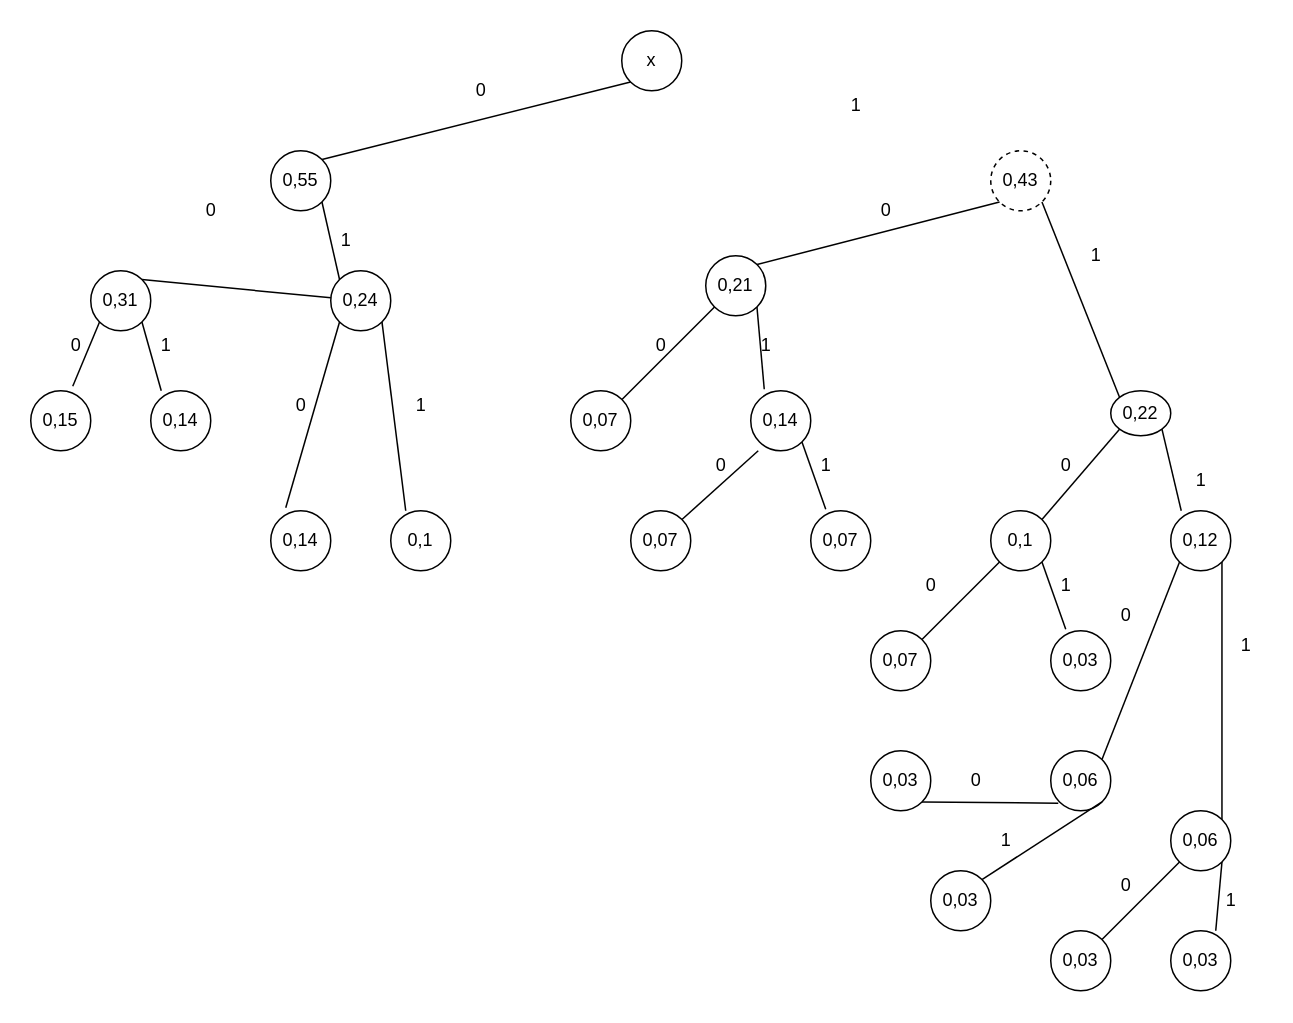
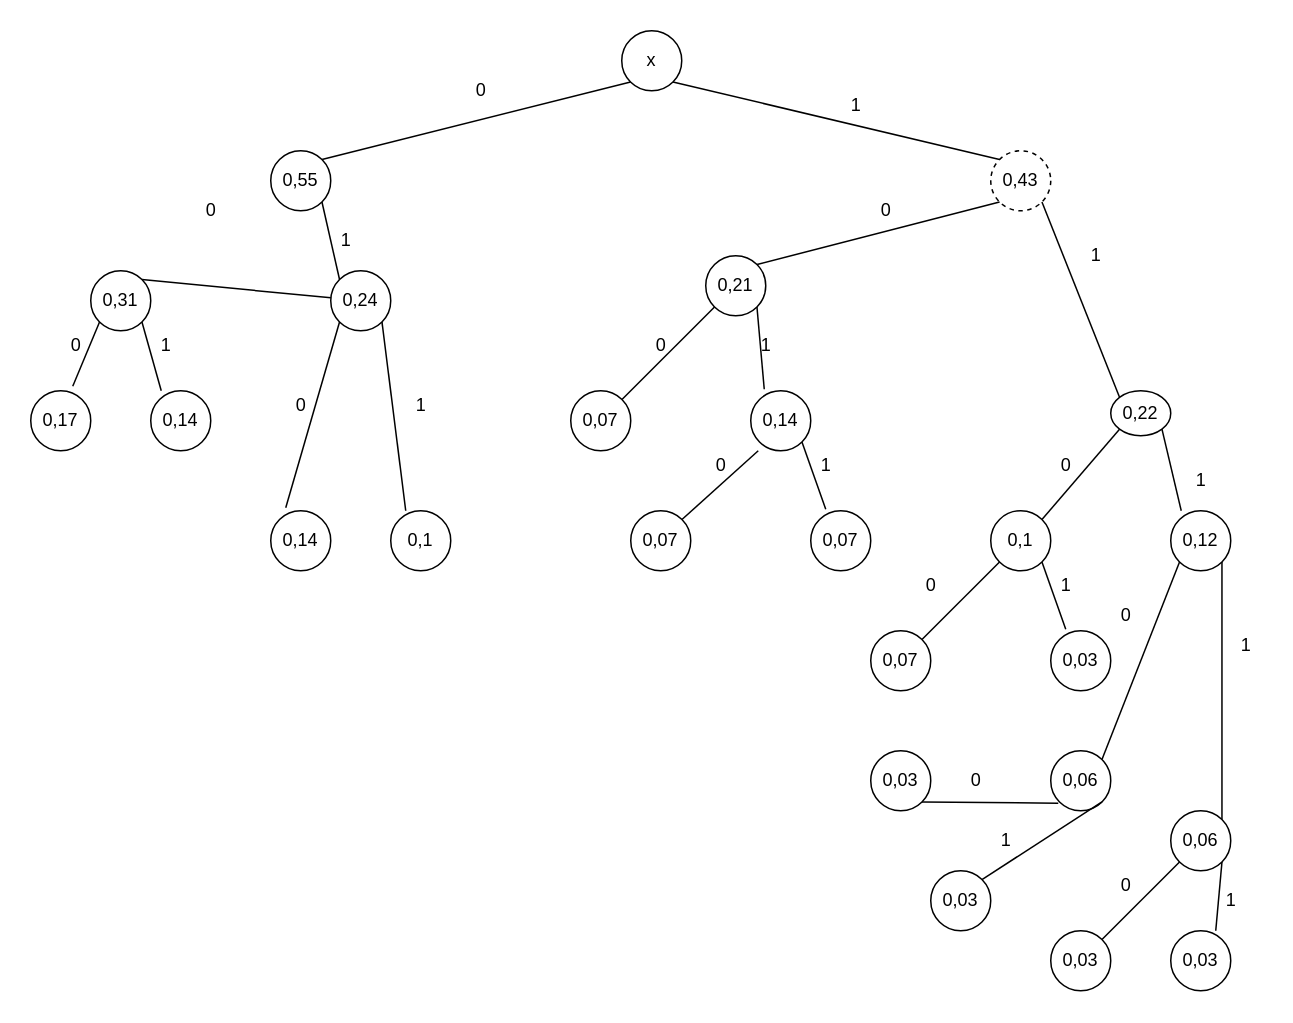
  <mxCell id="0" />
  <mxCell id="1" parent="0" />
  <mxCell id="2" value="x" style="ellipse;whiteSpace=wrap;html=1;aspect=fixed;" vertex="1" parent="1"><mxGeometry x="414" width="40" height="40" as="geometry" y="20" /></mxCell>
  <mxCell id="3" value="" style="endArrow=none;html=1;exitX=1;exitY=0;exitDx=0;exitDy=0;entryX=0;entryY=1;entryDx=0;entryDy=0;" edge="1" parent="1" source="7" target="2"><mxGeometry width="50" height="50" relative="1" as="geometry"><mxPoint x="220" y="100" as="sourcePoint" /><mxPoint x="414" y="60" as="targetPoint" /></mxGeometry></mxCell>
+ <mxCell id="4" value="" style="endArrow=none;html=1;exitX=0;exitY=0;exitDx=0;exitDy=0;entryX=1;entryY=1;entryDx=0;entryDy=0;" edge="1" parent="1" source="8" target="2"><mxGeometry width="50" height="50" relative="1" as="geometry"><mxPoint x="660" y="100" as="sourcePoint" /><mxPoint x="459" y="60" as="targetPoint" /></mxGeometry></mxCell>
  <mxCell id="5" value="0" style="text;html=1;align=center;verticalAlign=middle;resizable=0;points=[];autosize=1;" vertex="1" parent="1"><mxGeometry x="310" y="50" width="20" height="20" as="geometry" /></mxCell>
  <mxCell id="6" value="1" style="text;html=1;align=center;verticalAlign=middle;resizable=0;points=[];autosize=1;" vertex="1" parent="1"><mxGeometry x="560" y="60" width="20" height="20" as="geometry" /></mxCell>
  <mxCell id="7" value="0,55" style="ellipse;whiteSpace=wrap;html=1;aspect=fixed;" vertex="1" parent="1"><mxGeometry x="180" y="100" width="40" height="40" as="geometry" /></mxCell>
  <mxCell id="8" value="0,43" style="ellipse;whiteSpace=wrap;html=1;aspect=fixed;dashed=1;" vertex="1" parent="1"><mxGeometry x="660" y="100" width="40" height="40" as="geometry" /></mxCell>
  <mxCell id="9" value="" style="endArrow=none;html=1;entryX=0;entryY=1;entryDx=0;entryDy=0;exitX=1;exitY=0;exitDx=0;exitDy=0;" edge="1" parent="1" source="13" target="8"><mxGeometry width="50" height="50" relative="1" as="geometry"><mxPoint x="500" y="180" as="sourcePoint" /><mxPoint x="660" y="140" as="targetPoint" /></mxGeometry></mxCell>
  <mxCell id="10" value="" style="endArrow=none;html=1;entryX=1;entryY=1;entryDx=0;entryDy=0;exitX=0;exitY=0;exitDx=0;exitDy=0;" edge="1" parent="1" source="14" target="8"><mxGeometry width="50" height="50" relative="1" as="geometry"><mxPoint x="740" y="260" as="sourcePoint" /><mxPoint x="700" y="140" as="targetPoint" /></mxGeometry></mxCell>
  <mxCell id="11" value="0" style="text;html=1;align=center;verticalAlign=middle;resizable=0;points=[];autosize=1;" vertex="1" parent="1"><mxGeometry x="580" y="130" width="20" height="20" as="geometry" /></mxCell>
  <mxCell id="12" value="1" style="text;html=1;align=center;verticalAlign=middle;resizable=0;points=[];autosize=1;" vertex="1" parent="1"><mxGeometry x="720" y="160" width="20" height="20" as="geometry" /></mxCell>
  <mxCell id="13" value="0,21" style="ellipse;whiteSpace=wrap;html=1;aspect=fixed;" vertex="1" parent="1"><mxGeometry x="470" y="170" width="40" height="40" as="geometry" /></mxCell>
  <mxCell id="14" value="0,22" style="ellipse;whiteSpace=wrap;html=1;aspect=fixed;" vertex="1" parent="1"><mxGeometry x="740" y="260" width="40" height="30" as="geometry" /></mxCell>
  <mxCell id="15" value="" style="endArrow=none;html=1;exitX=1;exitY=0;exitDx=0;exitDy=0;entryX=0;entryY=1;entryDx=0;entryDy=0;" edge="1" parent="1" source="17" target="13"><mxGeometry width="50" height="50" relative="1" as="geometry"><mxPoint x="420" y="260" as="sourcePoint" /><mxPoint x="460" y="220" as="targetPoint" /></mxGeometry></mxCell>
  <mxCell id="16" value="" style="endArrow=none;html=1;entryX=1;entryY=1;entryDx=0;entryDy=0;exitX=0.225;exitY=-0.025;exitDx=0;exitDy=0;exitPerimeter=0;" edge="1" parent="1" source="18" target="13"><mxGeometry width="50" height="50" relative="1" as="geometry"><mxPoint x="500" y="260" as="sourcePoint" /><mxPoint x="500" y="220" as="targetPoint" /></mxGeometry></mxCell>
  <mxCell id="17" value="0,07" style="ellipse;whiteSpace=wrap;html=1;aspect=fixed;" vertex="1" parent="1"><mxGeometry x="380" y="260" width="40" height="40" as="geometry" /></mxCell>
  <mxCell id="18" value="0,14" style="ellipse;whiteSpace=wrap;html=1;aspect=fixed;" vertex="1" parent="1"><mxGeometry x="500" y="260" width="40" height="40" as="geometry" /></mxCell>
  <mxCell id="19" value="" style="endArrow=none;html=1;exitX=1;exitY=0;exitDx=0;exitDy=0;" edge="1" parent="1" source="21"><mxGeometry width="50" height="50" relative="1" as="geometry"><mxPoint x="460" y="340" as="sourcePoint" /><mxPoint x="505" y="300" as="targetPoint" /></mxGeometry></mxCell>
  <mxCell id="20" value="" style="endArrow=none;html=1;entryX=1;entryY=1;entryDx=0;entryDy=0;" edge="1" parent="1" target="18"><mxGeometry width="50" height="50" relative="1" as="geometry"><mxPoint x="550" y="339" as="sourcePoint" /><mxPoint x="540" y="300" as="targetPoint" /></mxGeometry></mxCell>
  <mxCell id="21" value="0,07" style="ellipse;whiteSpace=wrap;html=1;aspect=fixed;" vertex="1" parent="1"><mxGeometry x="420" y="340" width="40" height="40" as="geometry" /></mxCell>
  <mxCell id="22" value="0,07" style="ellipse;whiteSpace=wrap;html=1;aspect=fixed;" vertex="1" parent="1"><mxGeometry x="540" y="340" width="40" height="40" as="geometry" /></mxCell>
  <mxCell id="23" value="" style="endArrow=none;html=1;entryX=0;entryY=1;entryDx=0;entryDy=0;exitX=1;exitY=0;exitDx=0;exitDy=0;" edge="1" parent="1" source="25" target="14"><mxGeometry width="50" height="50" relative="1" as="geometry"><mxPoint x="700" y="340" as="sourcePoint" /><mxPoint x="740" y="300" as="targetPoint" /></mxGeometry></mxCell>
  <mxCell id="24" value="" style="endArrow=none;html=1;entryX=1;entryY=1;entryDx=0;entryDy=0;exitX=0.175;exitY=0;exitDx=0;exitDy=0;exitPerimeter=0;" edge="1" parent="1" source="26" target="14"><mxGeometry width="50" height="50" relative="1" as="geometry"><mxPoint x="780" y="340" as="sourcePoint" /><mxPoint x="780" y="300" as="targetPoint" /></mxGeometry></mxCell>
  <mxCell id="25" value="0,1" style="ellipse;whiteSpace=wrap;html=1;aspect=fixed;" vertex="1" parent="1"><mxGeometry x="660" y="340" width="40" height="40" as="geometry" /></mxCell>
  <mxCell id="26" value="0,12" style="ellipse;whiteSpace=wrap;html=1;aspect=fixed;" vertex="1" parent="1"><mxGeometry x="780" y="340" width="40" height="40" as="geometry" /></mxCell>
  <mxCell id="27" value="" style="endArrow=none;html=1;entryX=0;entryY=1;entryDx=0;entryDy=0;exitX=1;exitY=0;exitDx=0;exitDy=0;" edge="1" parent="1" source="29" target="25"><mxGeometry width="50" height="50" relative="1" as="geometry"><mxPoint x="620" y="420" as="sourcePoint" /><mxPoint x="660" y="380" as="targetPoint" /></mxGeometry></mxCell>
  <mxCell id="28" value="" style="endArrow=none;html=1;entryX=1;entryY=1;entryDx=0;entryDy=0;" edge="1" parent="1" target="25"><mxGeometry width="50" height="50" relative="1" as="geometry"><mxPoint x="710" y="419" as="sourcePoint" /><mxPoint x="700" y="380" as="targetPoint" /></mxGeometry></mxCell>
  <mxCell id="29" value="0,07" style="ellipse;whiteSpace=wrap;html=1;aspect=fixed;" vertex="1" parent="1"><mxGeometry x="580" y="420" width="40" height="40" as="geometry" /></mxCell>
  <mxCell id="30" value="0,03" style="ellipse;whiteSpace=wrap;html=1;aspect=fixed;" vertex="1" parent="1"><mxGeometry x="700" y="420" width="40" height="40" as="geometry" /></mxCell>
  <mxCell id="31" value="" style="endArrow=none;html=1;exitX=1;exitY=0;exitDx=0;exitDy=0;entryX=0;entryY=1;entryDx=0;entryDy=0;" edge="1" parent="1" source="33" target="26"><mxGeometry width="50" height="50" relative="1" as="geometry"><mxPoint x="740" y="500" as="sourcePoint" /><mxPoint x="785" y="380" as="targetPoint" /></mxGeometry></mxCell>
  <mxCell id="32" value="" style="endArrow=none;html=1;exitX=1;exitY=0;exitDx=0;exitDy=0;entryX=1;entryY=1;entryDx=0;entryDy=0;" edge="1" parent="1" source="34" target="26"><mxGeometry width="50" height="50" relative="1" as="geometry"><mxPoint x="819" y="540" as="sourcePoint" /><mxPoint x="819" y="380" as="targetPoint" /></mxGeometry></mxCell>
  <mxCell id="33" value="0,06" style="ellipse;whiteSpace=wrap;html=1;aspect=fixed;" vertex="1" parent="1"><mxGeometry x="700" y="500" width="40" height="40" as="geometry" /></mxCell>
  <mxCell id="34" value="0,06" style="ellipse;whiteSpace=wrap;html=1;aspect=fixed;" vertex="1" parent="1"><mxGeometry x="780" y="540" width="40" height="40" as="geometry" /></mxCell>
  <mxCell id="35" value="" style="endArrow=none;html=1;exitX=1;exitY=1;exitDx=0;exitDy=0;" edge="1" parent="1" source="39"><mxGeometry width="50" height="50" relative="1" as="geometry"><mxPoint x="620" y="540" as="sourcePoint" /><mxPoint x="705" y="535" as="targetPoint" /></mxGeometry></mxCell>
  <mxCell id="36" value="" style="endArrow=none;html=1;entryX=1;entryY=1;entryDx=0;entryDy=0;exitX=1;exitY=0;exitDx=0;exitDy=0;" edge="1" parent="1" source="40" target="33"><mxGeometry width="50" height="50" relative="1" as="geometry"><mxPoint x="660" y="580" as="sourcePoint" /><mxPoint x="740" y="540" as="targetPoint" /></mxGeometry></mxCell>
  <mxCell id="37" value="" style="endArrow=none;html=1;exitX=1;exitY=0;exitDx=0;exitDy=0;entryX=0;entryY=1;entryDx=0;entryDy=0;" edge="1" parent="1" source="41" target="34"><mxGeometry width="50" height="50" relative="1" as="geometry"><mxPoint x="740" y="620" as="sourcePoint" /><mxPoint x="780" y="580" as="targetPoint" /></mxGeometry></mxCell>
  <mxCell id="38" value="" style="endArrow=none;html=1;entryX=1;entryY=1;entryDx=0;entryDy=0;" edge="1" parent="1" target="34"><mxGeometry width="50" height="50" relative="1" as="geometry"><mxPoint x="810" y="620" as="sourcePoint" /><mxPoint x="820" y="580" as="targetPoint" /></mxGeometry></mxCell>
  <mxCell id="39" value="0,03" style="ellipse;whiteSpace=wrap;html=1;aspect=fixed;" vertex="1" parent="1"><mxGeometry x="580" y="500" width="40" height="40" as="geometry" /></mxCell>
  <mxCell id="40" value="0,03" style="ellipse;whiteSpace=wrap;html=1;aspect=fixed;" vertex="1" parent="1"><mxGeometry x="620" y="580" width="40" height="40" as="geometry" /></mxCell>
  <mxCell id="41" value="0,03" style="ellipse;whiteSpace=wrap;html=1;aspect=fixed;" vertex="1" parent="1"><mxGeometry x="700" y="620" width="40" height="40" as="geometry" /></mxCell>
  <mxCell id="42" value="0,03" style="ellipse;whiteSpace=wrap;html=1;aspect=fixed;" vertex="1" parent="1"><mxGeometry x="780" y="620" width="40" height="40" as="geometry" /></mxCell>
  <mxCell id="43" value="" style="endArrow=none;html=1;exitX=1;exitY=0;exitDx=0;exitDy=0;" edge="1" parent="1" source="45" target="46"><mxGeometry width="50" height="50" relative="1" as="geometry"><mxPoint x="100" y="180" as="sourcePoint" /><mxPoint x="180" y="140" as="targetPoint" /></mxGeometry></mxCell>
  <mxCell id="44" value="" style="endArrow=none;html=1;entryX=1;entryY=1;entryDx=0;entryDy=0;exitX=0;exitY=0;exitDx=0;exitDy=0;" edge="1" parent="1" source="46" target="7"><mxGeometry width="50" height="50" relative="1" as="geometry"><mxPoint x="220" y="180" as="sourcePoint" /><mxPoint x="220" y="140" as="targetPoint" /></mxGeometry></mxCell>
  <mxCell id="45" value="0,31" style="ellipse;whiteSpace=wrap;html=1;aspect=fixed;" vertex="1" parent="1"><mxGeometry x="60" y="180" width="40" height="40" as="geometry" /></mxCell>
  <mxCell id="46" value="0,24" style="ellipse;whiteSpace=wrap;html=1;aspect=fixed;" vertex="1" parent="1"><mxGeometry x="220" y="180" width="40" height="40" as="geometry" /></mxCell>
  <mxCell id="47" value="" style="endArrow=none;html=1;entryX=0;entryY=1;entryDx=0;entryDy=0;exitX=0.7;exitY=-0.075;exitDx=0;exitDy=0;exitPerimeter=0;" edge="1" parent="1" source="49" target="45"><mxGeometry width="50" height="50" relative="1" as="geometry"><mxPoint x="60" y="260" as="sourcePoint" /><mxPoint x="60" y="220" as="targetPoint" /></mxGeometry></mxCell>
  <mxCell id="48" value="" style="endArrow=none;html=1;entryX=1;entryY=1;entryDx=0;entryDy=0;exitX=0.175;exitY=0;exitDx=0;exitDy=0;exitPerimeter=0;" edge="1" parent="1" source="50" target="45"><mxGeometry width="50" height="50" relative="1" as="geometry"><mxPoint x="100" y="260" as="sourcePoint" /><mxPoint x="100" y="220" as="targetPoint" /></mxGeometry></mxCell>
- <mxCell id="49" value="0,15" style="ellipse;whiteSpace=wrap;html=1;aspect=fixed;" vertex="1" parent="1"><mxGeometry y="260" width="40" height="40" as="geometry" x="20" /></mxCell>
+ <mxCell id="49" value="0,17" style="ellipse;whiteSpace=wrap;html=1;aspect=fixed;" vertex="1" parent="1"><mxGeometry y="260" width="40" height="40" as="geometry" x="20" /></mxCell>
  <mxCell id="50" value="0,14" style="ellipse;whiteSpace=wrap;html=1;aspect=fixed;" vertex="1" parent="1"><mxGeometry x="100" y="260" width="40" height="40" as="geometry" /></mxCell>
  <mxCell id="51" value="" style="endArrow=none;html=1;entryX=0;entryY=1;entryDx=0;entryDy=0;exitX=0.25;exitY=-0.05;exitDx=0;exitDy=0;exitPerimeter=0;" edge="1" parent="1" source="53" target="46"><mxGeometry width="50" height="50" relative="1" as="geometry"><mxPoint x="180" y="340" as="sourcePoint" /><mxPoint x="225" y="220" as="targetPoint" /></mxGeometry></mxCell>
  <mxCell id="52" value="" style="endArrow=none;html=1;entryX=1;entryY=1;entryDx=0;entryDy=0;exitX=0.25;exitY=0;exitDx=0;exitDy=0;exitPerimeter=0;" edge="1" parent="1" source="54" target="46"><mxGeometry width="50" height="50" relative="1" as="geometry"><mxPoint x="260" y="340" as="sourcePoint" /><mxPoint x="260" y="220" as="targetPoint" /></mxGeometry></mxCell>
  <mxCell id="53" value="0,14" style="ellipse;whiteSpace=wrap;html=1;aspect=fixed;" vertex="1" parent="1"><mxGeometry x="180" y="340" width="40" height="40" as="geometry" /></mxCell>
  <mxCell id="54" value="0,1" style="ellipse;whiteSpace=wrap;html=1;aspect=fixed;" vertex="1" parent="1"><mxGeometry x="260" y="340" width="40" height="40" as="geometry" /></mxCell>
  <mxCell id="55" value="0" style="text;html=1;align=center;verticalAlign=middle;resizable=0;points=[];autosize=1;" vertex="1" parent="1"><mxGeometry x="430" y="220" width="20" height="20" as="geometry" /></mxCell>
  <mxCell id="56" value="1" style="text;html=1;align=center;verticalAlign=middle;resizable=0;points=[];autosize=1;" vertex="1" parent="1"><mxGeometry x="500" y="220" width="20" height="20" as="geometry" /></mxCell>
  <mxCell id="57" value="0" style="text;html=1;align=center;verticalAlign=middle;resizable=0;points=[];autosize=1;" vertex="1" parent="1"><mxGeometry x="470" y="300" width="20" height="20" as="geometry" /></mxCell>
  <mxCell id="58" value="1" style="text;html=1;align=center;verticalAlign=middle;resizable=0;points=[];autosize=1;" vertex="1" parent="1"><mxGeometry x="540" y="300" width="20" height="20" as="geometry" /></mxCell>
  <mxCell id="59" value="0" style="text;html=1;align=center;verticalAlign=middle;resizable=0;points=[];autosize=1;" vertex="1" parent="1"><mxGeometry x="700" y="300" width="20" height="20" as="geometry" /></mxCell>
  <mxCell id="60" value="1" style="text;html=1;align=center;verticalAlign=middle;resizable=0;points=[];autosize=1;" vertex="1" parent="1"><mxGeometry x="790" y="310" width="20" height="20" as="geometry" /></mxCell>
  <mxCell id="61" value="0" style="text;html=1;align=center;verticalAlign=middle;resizable=0;points=[];autosize=1;" vertex="1" parent="1"><mxGeometry x="610" y="380" width="20" height="20" as="geometry" /></mxCell>
  <mxCell id="62" value="1" style="text;html=1;align=center;verticalAlign=middle;resizable=0;points=[];autosize=1;" vertex="1" parent="1"><mxGeometry x="700" y="380" width="20" height="20" as="geometry" /></mxCell>
  <mxCell id="63" value="0" style="text;html=1;align=center;verticalAlign=middle;resizable=0;points=[];autosize=1;" vertex="1" parent="1"><mxGeometry x="740" y="400" width="20" height="20" as="geometry" /></mxCell>
  <mxCell id="64" value="1" style="text;html=1;align=center;verticalAlign=middle;resizable=0;points=[];autosize=1;" vertex="1" parent="1"><mxGeometry x="820" y="420" width="20" height="20" as="geometry" /></mxCell>
  <mxCell id="65" value="0" style="text;html=1;align=center;verticalAlign=middle;resizable=0;points=[];autosize=1;" vertex="1" parent="1"><mxGeometry x="640" y="510" width="20" height="20" as="geometry" /></mxCell>
  <mxCell id="66" value="1" style="text;html=1;align=center;verticalAlign=middle;resizable=0;points=[];autosize=1;" vertex="1" parent="1"><mxGeometry x="660" y="550" width="20" height="20" as="geometry" /></mxCell>
  <mxCell id="67" value="0" style="text;html=1;align=center;verticalAlign=middle;resizable=0;points=[];autosize=1;" vertex="1" parent="1"><mxGeometry x="740" y="580" width="20" height="20" as="geometry" /></mxCell>
  <mxCell id="68" value="1" style="text;html=1;align=center;verticalAlign=middle;resizable=0;points=[];autosize=1;" vertex="1" parent="1"><mxGeometry x="810" y="590" width="20" height="20" as="geometry" /></mxCell>
  <mxCell id="69" value="0" style="text;html=1;align=center;verticalAlign=middle;resizable=0;points=[];autosize=1;" vertex="1" parent="1"><mxGeometry x="130" y="130" width="20" height="20" as="geometry" /></mxCell>
  <mxCell id="70" value="0" style="text;html=1;align=center;verticalAlign=middle;resizable=0;points=[];autosize=1;" vertex="1" parent="1"><mxGeometry x="40" y="220" width="20" height="20" as="geometry" /></mxCell>
  <mxCell id="71" value="1" style="text;html=1;align=center;verticalAlign=middle;resizable=0;points=[];autosize=1;" vertex="1" parent="1"><mxGeometry x="100" y="220" width="20" height="20" as="geometry" /></mxCell>
  <mxCell id="72" value="1" style="text;html=1;align=center;verticalAlign=middle;resizable=0;points=[];autosize=1;" vertex="1" parent="1"><mxGeometry x="220" y="150" width="20" height="20" as="geometry" /></mxCell>
  <mxCell id="73" value="0" style="text;html=1;align=center;verticalAlign=middle;resizable=0;points=[];autosize=1;" vertex="1" parent="1"><mxGeometry x="190" y="260" width="20" height="20" as="geometry" /></mxCell>
  <mxCell id="74" value="1" style="text;html=1;align=center;verticalAlign=middle;resizable=0;points=[];autosize=1;" vertex="1" parent="1"><mxGeometry x="270" y="260" width="20" height="20" as="geometry" /></mxCell>
